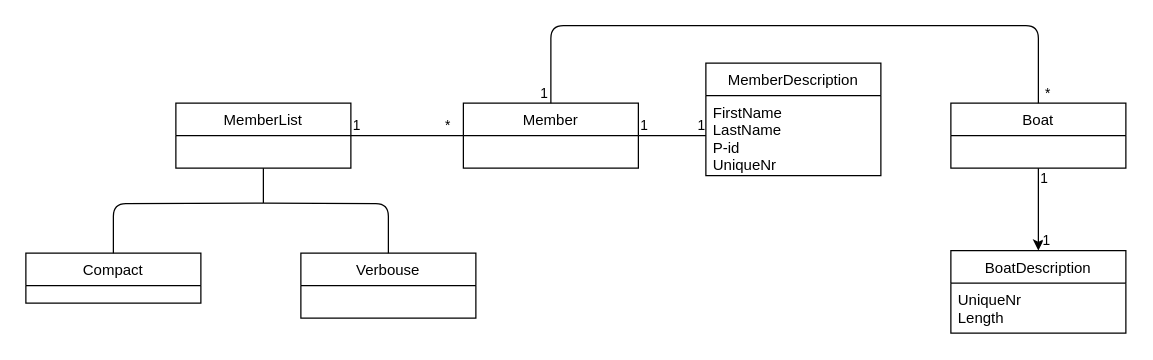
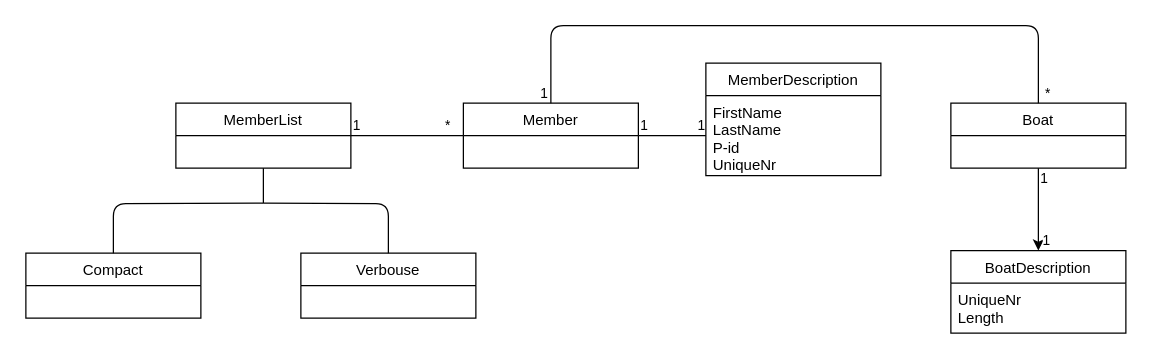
  <mxCell id="0" />
  <mxCell id="1" parent="0" />
  <mxCell id="2" value="" style="endArrow=none;html=1;edgeStyle=orthogonalEdgeStyle;exitX=1;exitY=0.5;exitDx=0;exitDy=0;entryX=0;entryY=0.5;entryDx=0;entryDy=0;" edge="1" parent="1" source="19" target="9"><mxGeometry relative="1" as="geometry"><mxPoint x="510" y="230" as="sourcePoint" /><mxPoint x="510" y="106" as="targetPoint" /></mxGeometry></mxCell>
  <mxCell id="3" value="1" style="edgeLabel;resizable=0;html=1;align=left;verticalAlign=bottom;" connectable="0" vertex="1" parent="2"><mxGeometry x="-1" relative="1" as="geometry" /></mxCell>
  <mxCell id="4" value="1" style="edgeLabel;resizable=0;html=1;align=right;verticalAlign=bottom;" connectable="0" vertex="1" parent="2"><mxGeometry x="1" relative="1" as="geometry" /></mxCell>
  <mxCell id="5" value="" style="endArrow=none;html=1;edgeStyle=orthogonalEdgeStyle;entryX=0.5;entryY=0;entryDx=0;entryDy=0;exitX=0.5;exitY=0;exitDx=0;exitDy=0;" edge="1" parent="1" source="19" target="25"><mxGeometry relative="1" as="geometry"><mxPoint x="720" y="106" as="sourcePoint" /><mxPoint x="800" y="280" as="targetPoint" /><Array as="points"><mxPoint x="440" y="20" /><mxPoint x="830" y="20" /></Array></mxGeometry></mxCell>
  <mxCell id="6" value="1" style="edgeLabel;resizable=0;html=1;align=left;verticalAlign=bottom;" connectable="0" vertex="1" parent="5"><mxGeometry x="-1" relative="1" as="geometry"><mxPoint x="-10" as="offset" /></mxGeometry></mxCell>
  <mxCell id="7" value="*" style="edgeLabel;resizable=0;html=1;align=right;verticalAlign=bottom;" connectable="0" vertex="1" parent="5"><mxGeometry x="1" relative="1" as="geometry"><mxPoint x="10" as="offset" /></mxGeometry></mxCell>
  <mxCell id="8" value="MemberDescription" style="swimlane;fontStyle=0;childLayout=stackLayout;horizontal=1;startSize=26;fillColor=none;horizontalStack=0;resizeParent=1;resizeParentMax=0;resizeLast=0;collapsible=1;marginBottom=0;" vertex="1" parent="1"><mxGeometry x="564" y="50" width="140" height="90" as="geometry" /></mxCell>
  <mxCell id="9" value="FirstName&#10;LastName&#10;P-id&#10;UniqueNr&#10;" style="text;strokeColor=none;fillColor=none;align=left;verticalAlign=top;spacingLeft=4;spacingRight=4;overflow=hidden;rotatable=0;points=[[0,0.5],[1,0.5]];portConstraint=eastwest;" vertex="1" parent="8"><mxGeometry y="26" width="140" height="64" as="geometry" /></mxCell>
  <mxCell id="10" value="" style="endArrow=classic;html=1;edgeStyle=orthogonalEdgeStyle;exitX=0.5;exitY=1;exitDx=0;exitDy=0;entryX=0.5;entryY=0;entryDx=0;entryDy=0;" edge="1" parent="1" source="25" target="23"><mxGeometry relative="1" as="geometry"><mxPoint x="740" y="330" as="sourcePoint" /><mxPoint x="900" y="330" as="targetPoint" /></mxGeometry></mxCell>
  <mxCell id="11" value="1" style="edgeLabel;resizable=0;html=1;align=left;verticalAlign=bottom;" connectable="0" vertex="1" parent="10"><mxGeometry x="-1" relative="1" as="geometry"><mxPoint y="16" as="offset" /></mxGeometry></mxCell>
  <mxCell id="12" value="1" style="edgeLabel;resizable=0;html=1;align=right;verticalAlign=bottom;" connectable="0" vertex="1" parent="10"><mxGeometry x="1" relative="1" as="geometry"><mxPoint x="10" as="offset" /></mxGeometry></mxCell>
  <mxCell id="13" value="" style="endArrow=none;html=1;edgeStyle=orthogonalEdgeStyle;exitX=0.5;exitY=1;exitDx=0;exitDy=0;" edge="1" parent="1" source="20"><mxGeometry relative="1" as="geometry"><mxPoint x="-70" y="142" as="sourcePoint" /><mxPoint x="210" y="162" as="targetPoint" /></mxGeometry></mxCell>
  <mxCell id="14" value="" style="endArrow=none;html=1;edgeStyle=orthogonalEdgeStyle;entryX=0.5;entryY=0;entryDx=0;entryDy=0;" edge="1" parent="1" target="22"><mxGeometry relative="1" as="geometry"><mxPoint x="210" y="162" as="sourcePoint" /><mxPoint x="440" y="192" as="targetPoint" /></mxGeometry></mxCell>
  <mxCell id="15" value="" style="endArrow=none;html=1;edgeStyle=orthogonalEdgeStyle;" edge="1" parent="1" target="21"><mxGeometry relative="1" as="geometry"><mxPoint x="210" y="162" as="sourcePoint" /><mxPoint x="110" y="152" as="targetPoint" /></mxGeometry></mxCell>
  <mxCell id="16" value="" style="endArrow=none;html=1;edgeStyle=orthogonalEdgeStyle;exitX=1;exitY=0.5;exitDx=0;exitDy=0;entryX=0;entryY=0.5;entryDx=0;entryDy=0;" edge="1" parent="1" source="20" target="19"><mxGeometry relative="1" as="geometry"><mxPoint x="270" y="140" as="sourcePoint" /><mxPoint x="430" y="140" as="targetPoint" /></mxGeometry></mxCell>
  <mxCell id="17" value="1" style="edgeLabel;resizable=0;html=1;align=left;verticalAlign=bottom;" connectable="0" vertex="1" parent="16"><mxGeometry x="-1" relative="1" as="geometry" /></mxCell>
  <mxCell id="18" value="*" style="edgeLabel;resizable=0;html=1;align=right;verticalAlign=bottom;" connectable="0" vertex="1" parent="16"><mxGeometry x="1" relative="1" as="geometry"><mxPoint x="-10" as="offset" /></mxGeometry></mxCell>
  <mxCell id="19" value="Member" style="swimlane;fontStyle=0;childLayout=stackLayout;horizontal=1;startSize=26;fillColor=none;horizontalStack=0;resizeParent=1;resizeParentMax=0;resizeLast=0;collapsible=1;marginBottom=0;" vertex="1" parent="1"><mxGeometry x="370" y="82" width="140" height="52" as="geometry" /></mxCell>
  <mxCell id="20" value="MemberList" style="swimlane;fontStyle=0;childLayout=stackLayout;horizontal=1;startSize=26;fillColor=none;horizontalStack=0;resizeParent=1;resizeParentMax=0;resizeLast=0;collapsible=1;marginBottom=0;" vertex="1" parent="1"><mxGeometry x="140" y="82" width="140" height="52" as="geometry" /></mxCell>
- <mxCell id="21" value="Compact" style="swimlane;fontStyle=0;childLayout=stackLayout;horizontal=1;startSize=26;fillColor=none;horizontalStack=0;resizeParent=1;resizeParentMax=0;resizeLast=0;collapsible=1;marginBottom=0;" vertex="1" parent="1"><mxGeometry x="20" y="202" width="140" height="40" as="geometry" /></mxCell>
+ <mxCell id="21" value="Compact" style="swimlane;fontStyle=0;childLayout=stackLayout;horizontal=1;startSize=26;fillColor=none;horizontalStack=0;resizeParent=1;resizeParentMax=0;resizeLast=0;collapsible=1;marginBottom=0;" vertex="1" parent="1"><mxGeometry x="20" y="202" width="140" height="52" as="geometry" /></mxCell>
  <mxCell id="22" value="Verbouse" style="swimlane;fontStyle=0;childLayout=stackLayout;horizontal=1;startSize=26;fillColor=none;horizontalStack=0;resizeParent=1;resizeParentMax=0;resizeLast=0;collapsible=1;marginBottom=0;" vertex="1" parent="1"><mxGeometry x="240" y="202" width="140" height="52" as="geometry" /></mxCell>
  <mxCell id="23" value="BoatDescription" style="swimlane;fontStyle=0;childLayout=stackLayout;horizontal=1;startSize=26;fillColor=none;horizontalStack=0;resizeParent=1;resizeParentMax=0;resizeLast=0;collapsible=1;marginBottom=0;" vertex="1" parent="1"><mxGeometry x="760" y="200" width="140" height="66" as="geometry" /></mxCell>
  <mxCell id="24" value="UniqueNr&#10;Length&#10;" style="text;strokeColor=none;fillColor=none;align=left;verticalAlign=top;spacingLeft=4;spacingRight=4;overflow=hidden;rotatable=0;points=[[0,0.5],[1,0.5]];portConstraint=eastwest;" vertex="1" parent="23"><mxGeometry y="26" width="140" height="40" as="geometry" /></mxCell>
  <mxCell id="25" value="Boat" style="swimlane;fontStyle=0;childLayout=stackLayout;horizontal=1;startSize=26;fillColor=none;horizontalStack=0;resizeParent=1;resizeParentMax=0;resizeLast=0;collapsible=1;marginBottom=0;" vertex="1" parent="1"><mxGeometry x="760" y="82" width="140" height="52" as="geometry" /></mxCell>
